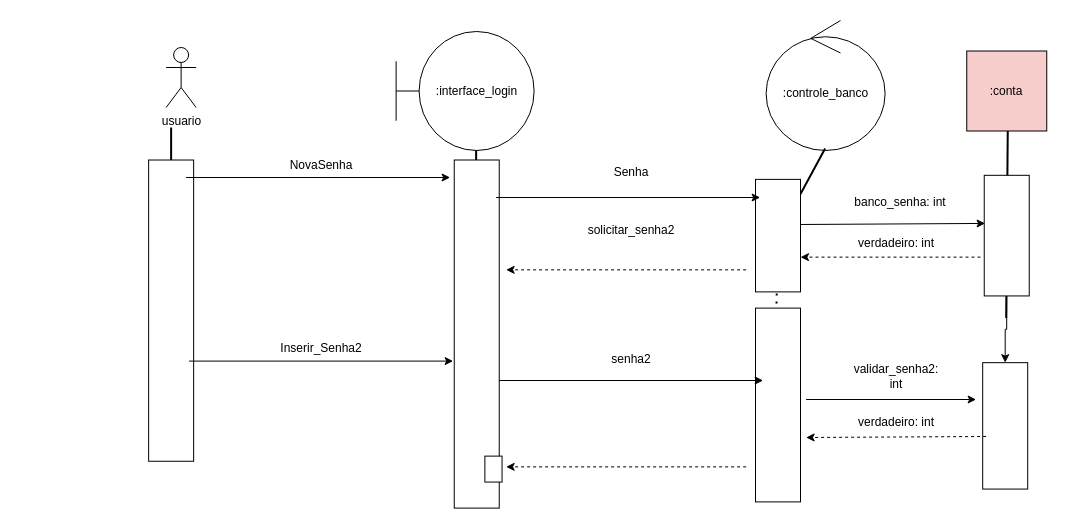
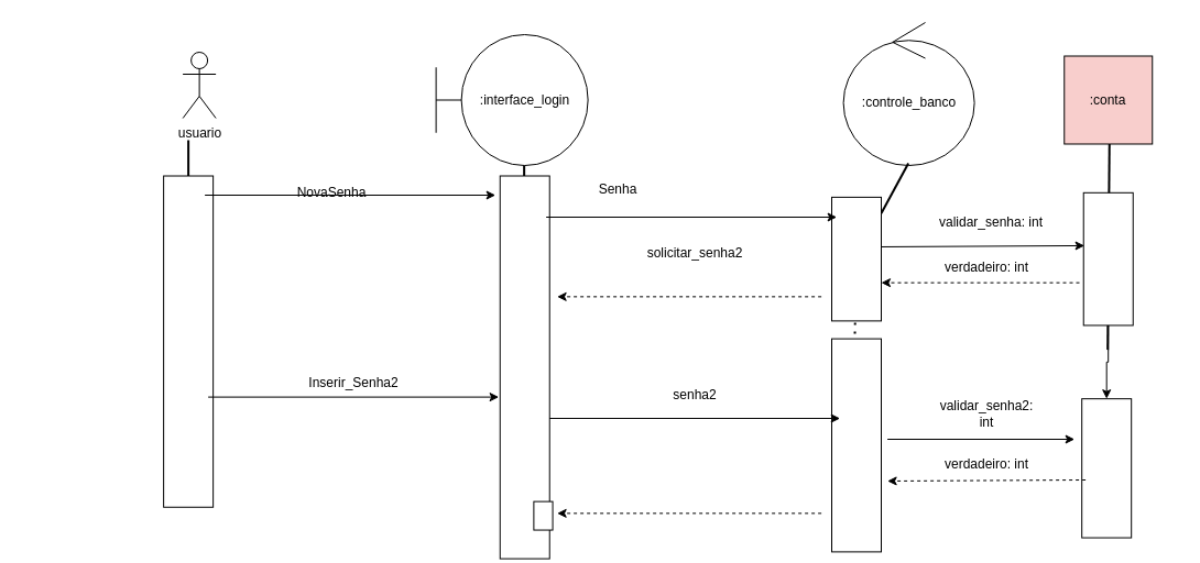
  <mxCell id="0" />
  <mxCell id="1" parent="0" />
  <mxCell id="2" value=":interface_login" style="shape=umlBoundary;whiteSpace=wrap;html=1;" parent="1" vertex="1"><mxGeometry x="395.62" y="31" width="138" height="119" as="geometry" /></mxCell>
  <mxCell id="3" value="usuario" style="shape=umlActor;verticalLabelPosition=bottom;verticalAlign=top;html=1;" parent="1" vertex="1"><mxGeometry x="165.62" y="47" width="30" height="60" as="geometry" /></mxCell>
  <mxCell id="4" value=":controle_banco" style="ellipse;shape=umlControl;whiteSpace=wrap;html=1;" parent="1" vertex="1"><mxGeometry x="765.62" y="20" width="119" height="130" as="geometry" /></mxCell>
  <mxCell id="5" value="" style="endArrow=none;html=1;strokeWidth=2;rounded=0;" parent="1" edge="1"><mxGeometry width="50" height="50" relative="1" as="geometry"><mxPoint x="170.62" y="337" as="sourcePoint" /><mxPoint x="170.62" y="127" as="targetPoint" /></mxGeometry></mxCell>
  <mxCell id="6" value="" style="endArrow=none;html=1;strokeWidth=2;rounded=0;" parent="1" source="10" edge="1"><mxGeometry width="50" height="50" relative="1" as="geometry"><mxPoint x="475.62" y="360" as="sourcePoint" /><mxPoint x="475.62" y="150" as="targetPoint" /></mxGeometry></mxCell>
  <mxCell id="7" value="" style="endArrow=none;html=1;strokeWidth=2;rounded=0;entryX=0.496;entryY=0.985;entryDx=0;entryDy=0;entryPerimeter=0;" parent="1" source="12" target="4" edge="1"><mxGeometry width="50" height="50" relative="1" as="geometry"><mxPoint x="774.62" y="367" as="sourcePoint" /><mxPoint x="774.62" y="157" as="targetPoint" /></mxGeometry></mxCell>
  <mxCell id="8" value="" style="rounded=0;whiteSpace=wrap;html=1;rotation=-90;" parent="1" vertex="1"><mxGeometry x="20" y="287.63" width="301.25" height="45" as="geometry" /></mxCell>
  <mxCell id="9" value="" style="endArrow=none;dashed=1;html=1;dashPattern=1 3;strokeWidth=2;rounded=0;" parent="1" target="10" edge="1"><mxGeometry width="50" height="50" relative="1" as="geometry"><mxPoint x="475.62" y="360" as="sourcePoint" /><mxPoint x="475.62" y="150" as="targetPoint" /></mxGeometry></mxCell>
  <mxCell id="10" value="" style="rounded=0;whiteSpace=wrap;html=1;rotation=-90;" parent="1" vertex="1"><mxGeometry x="302.18" y="311.06" width="348.12" height="45" as="geometry" /></mxCell>
  <mxCell id="11" value="" style="endArrow=none;dashed=1;html=1;dashPattern=1 3;strokeWidth=2;rounded=0;" parent="1" target="12" edge="1"><mxGeometry width="50" height="50" relative="1" as="geometry"><mxPoint x="774.62" y="367" as="sourcePoint" /><mxPoint x="774.62" y="157" as="targetPoint" /></mxGeometry></mxCell>
  <mxCell id="12" value="" style="rounded=0;whiteSpace=wrap;html=1;rotation=-90;" parent="1" vertex="1"><mxGeometry x="721.25" y="212.63" width="112.5" height="45" as="geometry" /></mxCell>
  <mxCell id="13" value="" style="endArrow=classic;html=1;rounded=0;" parent="1" edge="1"><mxGeometry width="50" height="50" relative="1" as="geometry"><mxPoint x="185.62" y="177" as="sourcePoint" /><mxPoint x="449.62" y="177" as="targetPoint" /></mxGeometry></mxCell>
  <mxCell id="14" value="" style="endArrow=classic;html=1;rounded=0;" parent="1" edge="1"><mxGeometry width="50" height="50" relative="1" as="geometry"><mxPoint x="495.62" y="197" as="sourcePoint" /><mxPoint x="759.62" y="197" as="targetPoint" /></mxGeometry></mxCell>
- <mxCell id="15" value="NovaSenha" style="text;html=1;strokeColor=none;fillColor=none;align=center;verticalAlign=middle;whiteSpace=wrap;rounded=0;" parent="1" vertex="1"><mxGeometry x="255.62" y="150" width="130" height="30" as="geometry" /></mxCell>
- <mxCell id="16" value="Senha" style="text;html=1;strokeColor=none;fillColor=none;align=center;verticalAlign=middle;whiteSpace=wrap;rounded=0;" parent="1" vertex="1"><mxGeometry x="565.62" y="157" width="130" height="30" as="geometry" /></mxCell>
+ <mxCell id="15" value="NovaSenha" style="text;html=1;strokeColor=none;fillColor=none;align=center;verticalAlign=middle;whiteSpace=wrap;rounded=0;" parent="1" vertex="1"><mxGeometry x="235.62" y="160" width="130" height="30" as="geometry" /></mxCell>
+ <mxCell id="16" value="Senha" style="text;html=1;strokeColor=none;fillColor=none;align=center;verticalAlign=middle;whiteSpace=wrap;rounded=0;" parent="1" vertex="1"><mxGeometry x="495.62" y="157" width="130" height="30" as="geometry" /></mxCell>
  <mxCell id="17" value=":conta" style="whiteSpace=wrap;html=1;aspect=fixed;fillColor=#f8cecc;" parent="1" vertex="1"><mxGeometry x="966.25" y="50.5" width="80" height="80" as="geometry" /></mxCell>
  <mxCell id="18" value="" style="endArrow=none;html=1;strokeWidth=2;rounded=0;entryX=0.5;entryY=1;entryDx=0;entryDy=0;exitX=1;exitY=0.5;exitDx=0;exitDy=0;" parent="1" edge="1"><mxGeometry width="50" height="50" relative="1" as="geometry"><mxPoint x="1005.685" y="317.625" as="sourcePoint" /><mxPoint x="1007.25" y="130.5" as="targetPoint" /></mxGeometry></mxCell>
  <mxCell id="19" value="" style="endArrow=classic;html=1;rounded=0;entryX=0.601;entryY=0.019;entryDx=0;entryDy=0;entryPerimeter=0;exitX=0.599;exitY=1;exitDx=0;exitDy=0;exitPerimeter=0;" parent="1" target="24" edge="1" source="12"><mxGeometry width="50" height="50" relative="1" as="geometry"><mxPoint x="805.62" y="227" as="sourcePoint" /><mxPoint x="769.62" y="207" as="targetPoint" /></mxGeometry></mxCell>
- <mxCell id="20" value="banco_senha: int" style="text;html=1;strokeColor=none;fillColor=none;align=center;verticalAlign=middle;whiteSpace=wrap;rounded=0;" parent="1" vertex="1"><mxGeometry x="834.62" y="187" width="130" height="30" as="geometry" /></mxCell>
+ <mxCell id="20" value="validar_senha: int" style="text;html=1;strokeColor=none;fillColor=none;align=center;verticalAlign=middle;whiteSpace=wrap;rounded=0;" parent="1" vertex="1"><mxGeometry x="834.62" y="187" width="130" height="30" as="geometry" /></mxCell>
  <mxCell id="21" value="" style="rounded=0;whiteSpace=wrap;html=1;rotation=-90;" parent="1" vertex="1"><mxGeometry x="680.62" y="382.01" width="193.77" height="45" as="geometry" /></mxCell>
  <mxCell id="22" value="" style="rounded=0;whiteSpace=wrap;html=1;rotation=-90;" parent="1" vertex="1"><mxGeometry x="941.49" y="402.87" width="126.4" height="45" as="geometry" /></mxCell>
  <mxCell id="23" value="" style="edgeStyle=orthogonalEdgeStyle;rounded=0;orthogonalLoop=1;jettySize=auto;html=1;" parent="1" source="24" target="22" edge="1"><mxGeometry relative="1" as="geometry" /></mxCell>
  <mxCell id="24" value="" style="rounded=0;whiteSpace=wrap;html=1;rotation=-90;" parent="1" vertex="1"><mxGeometry x="945.93" y="212.63" width="120.63" height="45" as="geometry" /></mxCell>
  <mxCell id="25" value="" style="endArrow=classic;html=1;rounded=0;dashed=1;" parent="1" edge="1"><mxGeometry width="50" height="50" relative="1" as="geometry"><mxPoint x="745.62" y="269.37" as="sourcePoint" /><mxPoint x="505.62" y="269.37" as="targetPoint" /></mxGeometry></mxCell>
  <mxCell id="26" value="solicitar_senha2" style="text;html=1;strokeColor=none;fillColor=none;align=center;verticalAlign=middle;whiteSpace=wrap;rounded=0;" parent="1" vertex="1"><mxGeometry x="580.62" y="215" width="100" height="30" as="geometry" /></mxCell>
  <mxCell id="27" value="" style="endArrow=classic;html=1;rounded=0;" parent="1" edge="1"><mxGeometry width="50" height="50" relative="1" as="geometry"><mxPoint x="188.62" y="360.6" as="sourcePoint" /><mxPoint x="452.62" y="360.6" as="targetPoint" /></mxGeometry></mxCell>
  <mxCell id="28" value="Inserir_Senha2" style="text;html=1;strokeColor=none;fillColor=none;align=center;verticalAlign=middle;whiteSpace=wrap;rounded=0;" parent="1" vertex="1"><mxGeometry x="255.62" y="332.63" width="130" height="30" as="geometry" /></mxCell>
  <mxCell id="29" value="" style="endArrow=classic;html=1;rounded=0;" parent="1" edge="1"><mxGeometry width="50" height="50" relative="1" as="geometry"><mxPoint x="498.62" y="380" as="sourcePoint" /><mxPoint x="762.62" y="380" as="targetPoint" /></mxGeometry></mxCell>
  <mxCell id="30" value="senha2" style="text;html=1;strokeColor=none;fillColor=none;align=center;verticalAlign=middle;whiteSpace=wrap;rounded=0;" parent="1" vertex="1"><mxGeometry x="565.62" y="343.63" width="130" height="30" as="geometry" /></mxCell>
  <mxCell id="31" value="" style="endArrow=classic;html=1;rounded=0;" parent="1" edge="1"><mxGeometry width="50" height="50" relative="1" as="geometry"><mxPoint x="805.62" y="399" as="sourcePoint" /><mxPoint x="975.62" y="399" as="targetPoint" /></mxGeometry></mxCell>
  <mxCell id="32" value="" style="endArrow=classic;html=1;rounded=0;dashed=1;" parent="1" edge="1"><mxGeometry width="50" height="50" relative="1" as="geometry"><mxPoint x="745.62" y="466.37" as="sourcePoint" /><mxPoint x="505.62" y="466.37" as="targetPoint" /></mxGeometry></mxCell>
  <mxCell id="33" value="" style="endArrow=classic;html=1;rounded=0;dashed=1;" parent="1" edge="1"><mxGeometry width="50" height="50" relative="1" as="geometry"><mxPoint x="985.62" y="436" as="sourcePoint" /><mxPoint x="805.62" y="437" as="targetPoint" /></mxGeometry></mxCell>
  <mxCell id="34" value="verdadeiro: int" style="text;html=1;strokeColor=none;fillColor=none;align=center;verticalAlign=middle;whiteSpace=wrap;rounded=0;" parent="1" vertex="1"><mxGeometry x="845.62" y="406.63" width="100" height="30" as="geometry" /></mxCell>
  <mxCell id="35" value="validar_senha2: int" style="text;html=1;strokeColor=none;fillColor=none;align=center;verticalAlign=middle;whiteSpace=wrap;rounded=0;" parent="1" vertex="1"><mxGeometry x="845.62" y="360.6" width="100" height="30" as="geometry" /></mxCell>
  <mxCell id="36" value="" style="endArrow=classic;html=1;rounded=0;dashed=1;" edge="1" parent="1"><mxGeometry width="50" height="50" relative="1" as="geometry"><mxPoint x="980" y="256.63" as="sourcePoint" /><mxPoint x="800" y="256.63" as="targetPoint" /></mxGeometry></mxCell>
  <mxCell id="37" value="verdadeiro: int" style="text;html=1;strokeColor=none;fillColor=none;align=center;verticalAlign=middle;whiteSpace=wrap;rounded=0;" vertex="1" parent="1"><mxGeometry x="845.62" y="227.63" width="100" height="30" as="geometry" /></mxCell>
  <mxCell id="38" value="" style="rounded=0;whiteSpace=wrap;html=1;rotation=-90;" vertex="1" parent="1"><mxGeometry x="480" y="460" width="25.94" height="17.18" as="geometry" /></mxCell>
